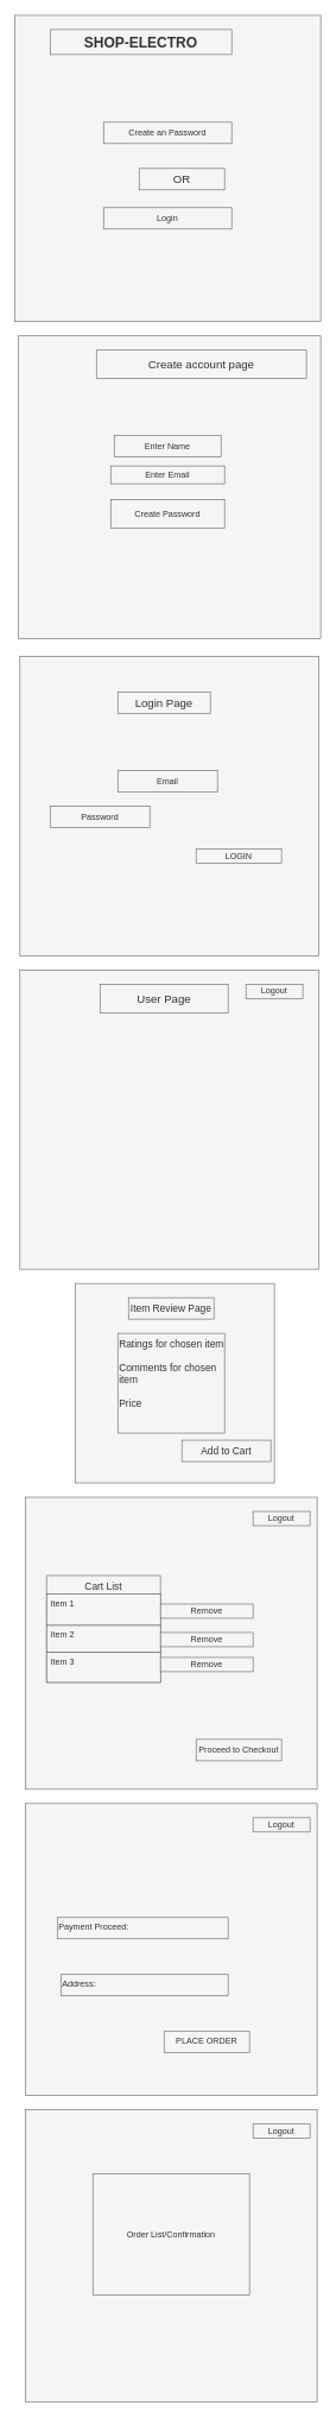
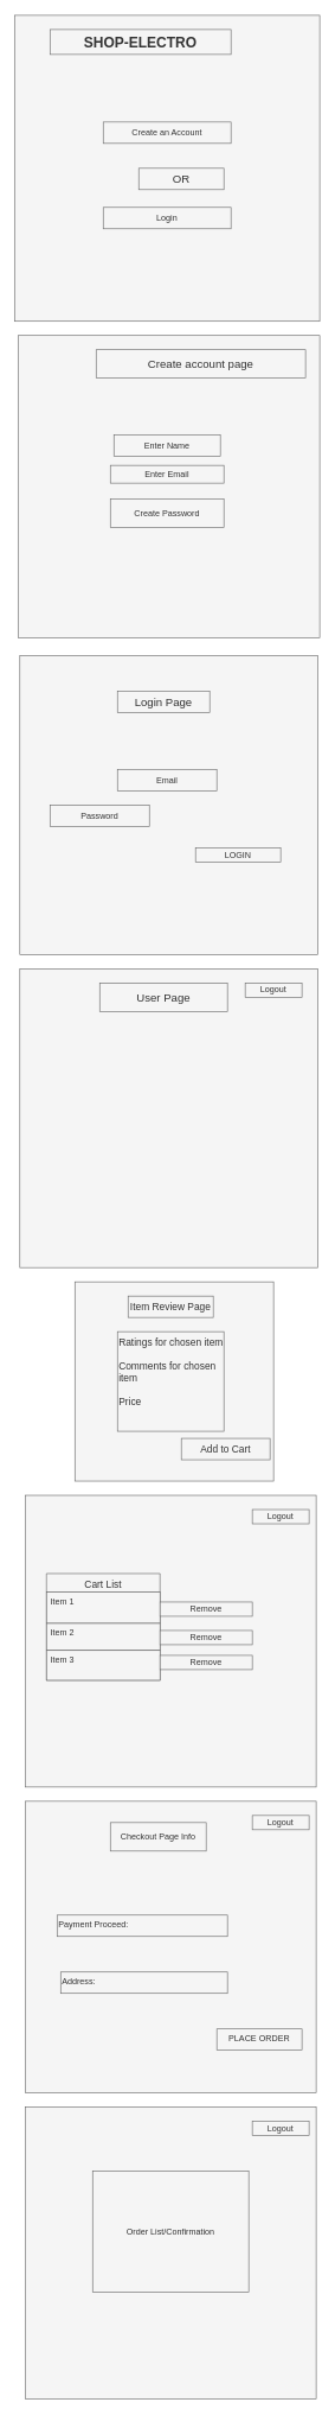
  <mxCell id="0" />
  <mxCell id="1" parent="0" />
  <mxCell id="2" value="" style="whiteSpace=wrap;html=1;aspect=fixed;fillColor=#f5f5f5;strokeColor=#666666;fontColor=#333333;" parent="1" vertex="1"><mxGeometry x="20" y="20" width="430" height="430" as="geometry" /></mxCell>
- <mxCell id="3" value="Create an Password" style="rounded=0;whiteSpace=wrap;html=1;fillColor=#f5f5f5;strokeColor=#666666;fontColor=#333333;" parent="1" vertex="1"><mxGeometry x="145" y="170" width="180" height="30" as="geometry" /></mxCell>
+ <mxCell id="3" value="Create an Account" style="rounded=0;whiteSpace=wrap;html=1;fillColor=#f5f5f5;strokeColor=#666666;fontColor=#333333;" parent="1" vertex="1"><mxGeometry x="145" y="170" width="180" height="30" as="geometry" /></mxCell>
  <mxCell id="4" value="Login" style="rounded=0;whiteSpace=wrap;html=1;fillColor=#f5f5f5;strokeColor=#666666;fontColor=#333333;" parent="1" vertex="1"><mxGeometry x="145" y="290" width="180" height="30" as="geometry" /></mxCell>
  <mxCell id="5" value="" style="whiteSpace=wrap;html=1;aspect=fixed;fillColor=#f5f5f5;strokeColor=#666666;fontColor=#333333;" parent="1" vertex="1"><mxGeometry x="25" y="470" width="425" height="425" as="geometry" /></mxCell>
  <mxCell id="6" value="SHOP-ELECTRO" style="rounded=0;whiteSpace=wrap;html=1;fillColor=#f5f5f5;strokeColor=#666666;fontColor=#333333;fontSize=20;fontStyle=1" vertex="1" parent="1"><mxGeometry x="70" y="40" width="255" height="35" as="geometry" /></mxCell>
  <mxCell id="7" value="Create account page" style="rounded=0;whiteSpace=wrap;html=1;fontSize=16;fillColor=#f5f5f5;strokeColor=#666666;fontColor=#333333;" vertex="1" parent="1"><mxGeometry x="135" y="490" width="295" height="40" as="geometry" /></mxCell>
  <mxCell id="8" value="Enter Name" style="rounded=0;whiteSpace=wrap;html=1;fontSize=12;fillColor=#f5f5f5;strokeColor=#666666;fontColor=#333333;" vertex="1" parent="1"><mxGeometry x="160" y="610" width="150" height="30" as="geometry" /></mxCell>
  <mxCell id="9" value="Enter Email" style="rounded=0;whiteSpace=wrap;html=1;fontSize=12;fillColor=#f5f5f5;strokeColor=#666666;fontColor=#333333;" vertex="1" parent="1"><mxGeometry x="155" y="652.5" width="160" height="25" as="geometry" /></mxCell>
  <mxCell id="10" value="Create Password" style="rounded=0;whiteSpace=wrap;html=1;fontSize=12;fillColor=#f5f5f5;strokeColor=#666666;fontColor=#333333;" vertex="1" parent="1"><mxGeometry x="155" y="700" width="160" height="40" as="geometry" /></mxCell>
  <mxCell id="11" value="OR" style="rounded=0;whiteSpace=wrap;html=1;fontSize=16;fillColor=#f5f5f5;strokeColor=#666666;fontColor=#333333;" vertex="1" parent="1"><mxGeometry x="195" y="235" width="120" height="30" as="geometry" /></mxCell>
  <mxCell id="12" value="" style="whiteSpace=wrap;html=1;aspect=fixed;fontSize=16;fillColor=#f5f5f5;strokeColor=#666666;fontColor=#333333;" vertex="1" parent="1"><mxGeometry x="27.5" y="920" width="420" height="420" as="geometry" /></mxCell>
  <mxCell id="13" value="Login Page" style="rounded=0;whiteSpace=wrap;html=1;fontSize=16;fillColor=#f5f5f5;strokeColor=#666666;fontColor=#333333;" vertex="1" parent="1"><mxGeometry x="165" y="970" width="130" height="30" as="geometry" /></mxCell>
  <mxCell id="14" value="Email" style="rounded=0;whiteSpace=wrap;html=1;fontSize=12;fillColor=#f5f5f5;strokeColor=#666666;fontColor=#333333;" vertex="1" parent="1"><mxGeometry x="165" y="1080" width="140" height="30" as="geometry" /></mxCell>
  <mxCell id="15" value="Password" style="rounded=0;whiteSpace=wrap;html=1;fontSize=12;fillColor=#f5f5f5;strokeColor=#666666;fontColor=#333333;" vertex="1" parent="1"><mxGeometry x="70" y="1130" width="140" height="30" as="geometry" /></mxCell>
  <mxCell id="16" value="LOGIN" style="rounded=0;whiteSpace=wrap;html=1;fontSize=12;fillColor=#f5f5f5;strokeColor=#666666;fontColor=#333333;" vertex="1" parent="1"><mxGeometry x="275" y="1190" width="120" height="20" as="geometry" /></mxCell>
  <mxCell id="17" value="" style="whiteSpace=wrap;html=1;aspect=fixed;fontSize=12;fillColor=#f5f5f5;strokeColor=#666666;fontColor=#333333;" vertex="1" parent="1"><mxGeometry x="27.5" y="1360" width="420" height="420" as="geometry" /></mxCell>
  <mxCell id="18" value="User Page" style="rounded=0;whiteSpace=wrap;html=1;fontSize=16;fillColor=#f5f5f5;strokeColor=#666666;fontColor=#333333;" vertex="1" parent="1"><mxGeometry x="140" y="1380" width="180" height="40" as="geometry" /></mxCell>
  <mxCell id="19" value="Logout" style="rounded=0;whiteSpace=wrap;html=1;fontSize=12;fillColor=#f5f5f5;strokeColor=#666666;fontColor=#333333;" vertex="1" parent="1"><mxGeometry x="345" y="1380" width="80" height="20" as="geometry" /></mxCell>
  <mxCell id="20" value="" style="whiteSpace=wrap;html=1;aspect=fixed;fontSize=14;align=center;verticalAlign=middle;fillColor=#f5f5f5;strokeColor=#666666;fontColor=#333333;" vertex="1" parent="1"><mxGeometry x="105" y="1800" width="280" height="280" as="geometry" /></mxCell>
  <mxCell id="21" value="Item Review Page" style="rounded=0;whiteSpace=wrap;html=1;fontSize=14;align=center;verticalAlign=top;fillColor=#f5f5f5;strokeColor=#666666;fontColor=#333333;" vertex="1" parent="1"><mxGeometry x="180" y="1820" width="120" height="30" as="geometry" /></mxCell>
  <mxCell id="22" value="Ratings for chosen item&lt;br&gt;&lt;br&gt;Comments for chosen item&lt;br&gt;&lt;br&gt;Price" style="rounded=0;whiteSpace=wrap;html=1;fontSize=14;align=left;verticalAlign=top;fillColor=#f5f5f5;strokeColor=#666666;fontColor=#333333;" vertex="1" parent="1"><mxGeometry x="165" y="1870" width="150" height="140" as="geometry" /></mxCell>
  <mxCell id="23" value="Add to Cart" style="rounded=0;whiteSpace=wrap;html=1;fontSize=14;align=center;verticalAlign=top;fillColor=#f5f5f5;strokeColor=#666666;fontColor=#333333;" vertex="1" parent="1"><mxGeometry x="255" y="2020" width="125" height="30" as="geometry" /></mxCell>
  <mxCell id="24" value="" style="whiteSpace=wrap;html=1;aspect=fixed;fontSize=14;align=center;verticalAlign=top;fillColor=#f5f5f5;strokeColor=#666666;fontColor=#333333;" vertex="1" parent="1"><mxGeometry x="35" y="2100" width="410" height="410" as="geometry" /></mxCell>
  <mxCell id="25" value="Cart List" style="swimlane;fontStyle=0;childLayout=stackLayout;horizontal=1;startSize=26;horizontalStack=0;resizeParent=1;resizeParentMax=0;resizeLast=0;collapsible=1;marginBottom=0;fontSize=14;align=center;verticalAlign=top;fillColor=#f5f5f5;strokeColor=#666666;fontColor=#333333;" vertex="1" parent="1"><mxGeometry x="65" y="2210" width="160" height="150" as="geometry" /></mxCell>
  <mxCell id="26" value="Item 1" style="text;align=left;verticalAlign=top;spacingLeft=4;spacingRight=4;overflow=hidden;rotatable=0;points=[[0,0.5],[1,0.5]];portConstraint=eastwest;fillColor=#f5f5f5;strokeColor=#666666;fontColor=#333333;" vertex="1" parent="25"><mxGeometry y="26" width="160" height="44" as="geometry" /></mxCell>
  <mxCell id="27" value="Item 2" style="text;strokeColor=#666666;fillColor=#f5f5f5;align=left;verticalAlign=top;spacingLeft=4;spacingRight=4;overflow=hidden;rotatable=0;points=[[0,0.5],[1,0.5]];portConstraint=eastwest;fontColor=#333333;" vertex="1" parent="25"><mxGeometry y="70" width="160" height="38" as="geometry" /></mxCell>
  <mxCell id="28" value="Item 3" style="text;strokeColor=#666666;fillColor=#f5f5f5;align=left;verticalAlign=top;spacingLeft=4;spacingRight=4;overflow=hidden;rotatable=0;points=[[0,0.5],[1,0.5]];portConstraint=eastwest;fontColor=#333333;" vertex="1" parent="25"><mxGeometry y="108" width="160" height="42" as="geometry" /></mxCell>
  <mxCell id="29" value="Remove" style="rounded=0;whiteSpace=wrap;html=1;fontSize=12;align=center;verticalAlign=middle;fillColor=#f5f5f5;strokeColor=#666666;fontColor=#333333;" vertex="1" parent="1"><mxGeometry x="225" y="2250" width="130" height="20" as="geometry" /></mxCell>
  <mxCell id="30" value="Remove" style="rounded=0;whiteSpace=wrap;html=1;fontSize=12;align=center;verticalAlign=middle;fillColor=#f5f5f5;strokeColor=#666666;fontColor=#333333;" vertex="1" parent="1"><mxGeometry x="225" y="2290" width="130" height="20" as="geometry" /></mxCell>
  <mxCell id="31" value="Remove" style="rounded=0;whiteSpace=wrap;html=1;fontSize=12;align=center;verticalAlign=middle;fillColor=#f5f5f5;strokeColor=#666666;fontColor=#333333;" vertex="1" parent="1"><mxGeometry x="225" y="2325" width="130" height="20" as="geometry" /></mxCell>
- <mxCell id="32" value="Proceed to Checkout" style="rounded=0;whiteSpace=wrap;html=1;fontSize=12;align=center;verticalAlign=middle;fillColor=#f5f5f5;strokeColor=#666666;fontColor=#333333;" vertex="1" parent="1"><mxGeometry x="275" y="2440" width="120" height="30" as="geometry" /></mxCell>
  <mxCell id="33" value="" style="whiteSpace=wrap;html=1;aspect=fixed;fontSize=12;align=center;verticalAlign=middle;fillColor=#f5f5f5;strokeColor=#666666;fontColor=#333333;" vertex="1" parent="1"><mxGeometry x="35" y="2530" width="410" height="410" as="geometry" /></mxCell>
+ <mxCell id="34" value="Checkout Page Info" style="rounded=0;whiteSpace=wrap;html=1;fontSize=12;align=center;verticalAlign=middle;fillColor=#f5f5f5;strokeColor=#666666;fontColor=#333333;" vertex="1" parent="1"><mxGeometry x="155" y="2560" width="135" height="40" as="geometry" /></mxCell>
  <mxCell id="35" value="&lt;div style=&quot;&quot;&gt;&lt;span&gt;Payment Proceed:&lt;/span&gt;&lt;/div&gt;&lt;br&gt;" style="rounded=0;whiteSpace=wrap;html=1;fontSize=12;align=left;verticalAlign=top;fillColor=#f5f5f5;strokeColor=#666666;fontColor=#333333;" vertex="1" parent="1"><mxGeometry x="80" y="2690" width="240" height="30" as="geometry" /></mxCell>
  <mxCell id="36" value="Address:" style="rounded=0;whiteSpace=wrap;html=1;fontSize=12;align=left;verticalAlign=top;fillColor=#f5f5f5;strokeColor=#666666;fontColor=#333333;" vertex="1" parent="1"><mxGeometry x="85" y="2770" width="235" height="30" as="geometry" /></mxCell>
- <mxCell id="37" value="PLACE ORDER" style="rounded=0;whiteSpace=wrap;html=1;fontSize=12;align=center;verticalAlign=top;fillColor=#f5f5f5;strokeColor=#666666;fontColor=#333333;" vertex="1" parent="1"><mxGeometry x="230" y="2850" width="120" height="30" as="geometry" /></mxCell>
+ <mxCell id="37" value="PLACE ORDER" style="rounded=0;whiteSpace=wrap;html=1;fontSize=12;align=center;verticalAlign=top;fillColor=#f5f5f5;strokeColor=#666666;fontColor=#333333;" vertex="1" parent="1"><mxGeometry x="305" y="2850" width="120" height="30" as="geometry" /></mxCell>
  <mxCell id="38" value="" style="whiteSpace=wrap;html=1;aspect=fixed;fontSize=12;align=left;verticalAlign=top;fillColor=#f5f5f5;strokeColor=#666666;fontColor=#333333;" vertex="1" parent="1"><mxGeometry x="35" y="2960" width="410" height="410" as="geometry" /></mxCell>
  <mxCell id="39" value="Logout" style="rounded=0;whiteSpace=wrap;html=1;fontSize=12;fillColor=#f5f5f5;strokeColor=#666666;fontColor=#333333;" vertex="1" parent="1"><mxGeometry x="355" y="2120" width="80" height="20" as="geometry" /></mxCell>
  <mxCell id="40" value="Logout" style="rounded=0;whiteSpace=wrap;html=1;fontSize=12;fillColor=#f5f5f5;strokeColor=#666666;fontColor=#333333;" vertex="1" parent="1"><mxGeometry x="355" y="2550" width="80" height="20" as="geometry" /></mxCell>
  <mxCell id="41" value="Logout" style="rounded=0;whiteSpace=wrap;html=1;fontSize=12;fillColor=#f5f5f5;strokeColor=#666666;fontColor=#333333;" vertex="1" parent="1"><mxGeometry x="355" y="2980" width="80" height="20" as="geometry" /></mxCell>
  <mxCell id="42" value="Order List/Confirmation" style="whiteSpace=wrap;html=1;aspect=fixed;fontSize=12;align=center;verticalAlign=middle;fillColor=#f5f5f5;strokeColor=#666666;fontColor=#333333;" vertex="1" parent="1"><mxGeometry x="130" y="3050" width="220" height="170" as="geometry" /></mxCell>
